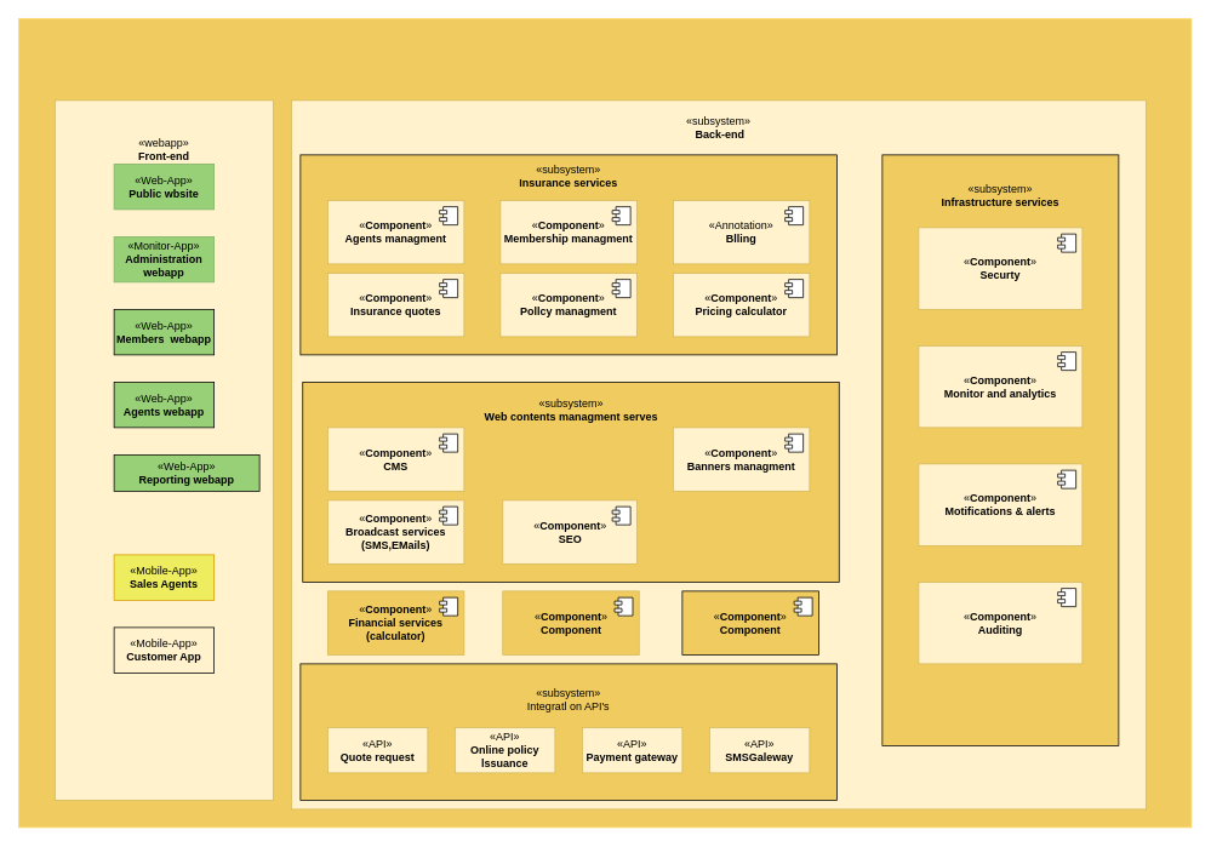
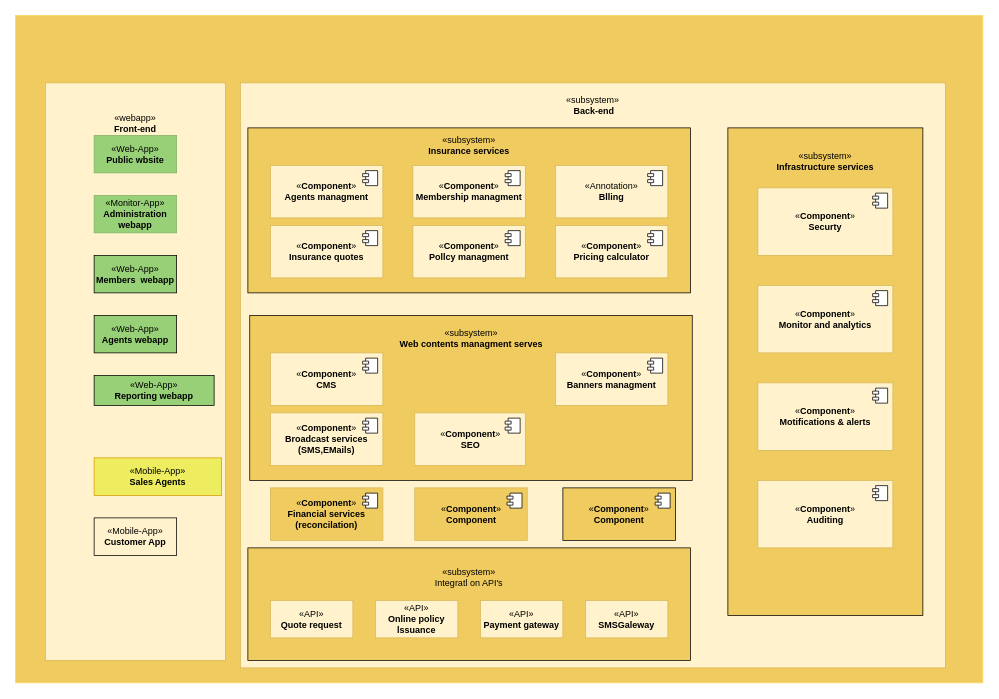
  <mxCell id="0" />
  <mxCell id="1" parent="0" />
  <mxCell id="2" value="&lt;b&gt;X&lt;br&gt;&lt;/b&gt;" style="html=1;whiteSpace=wrap;fillColor=#F0CC60;strokeColor=#FFD966;" vertex="1" parent="1"><mxGeometry x="20" y="20" width="1290" height="890" as="geometry" /></mxCell>
  <mxCell id="3" value="«webapp»&lt;br&gt;&lt;b&gt;Front-end&lt;br&gt;&lt;br&gt;&lt;br&gt;&lt;br&gt;&lt;br&gt;&lt;br&gt;&lt;br&gt;&lt;br&gt;&lt;br&gt;&lt;br&gt;&lt;br&gt;&lt;br&gt;&lt;br&gt;&lt;br&gt;&lt;br&gt;&lt;br&gt;&lt;br&gt;&lt;br&gt;&lt;br&gt;&lt;br&gt;&lt;br&gt;&lt;br&gt;&lt;br&gt;&lt;br&gt;&lt;br&gt;&lt;br&gt;&lt;br&gt;&lt;br&gt;&lt;br&gt;&lt;br&gt;&lt;br&gt;&lt;br&gt;&lt;br&gt;&lt;br&gt;&lt;br&gt;&lt;br&gt;&lt;br&gt;&lt;br&gt;&lt;br&gt;&lt;br&gt;&lt;br&gt;&lt;br&gt;&lt;br&gt;&lt;br&gt;&lt;br&gt;&lt;br&gt;&lt;br&gt;&lt;/b&gt;" style="html=1;whiteSpace=wrap;fillColor=#fff2cc;strokeColor=#d6b656;" vertex="1" parent="1"><mxGeometry x="60" y="110" width="240" height="770" as="geometry" /></mxCell>
  <mxCell id="4" value="«Web-App»&lt;br style=&quot;border-color: var(--border-color);&quot;&gt;&lt;b&gt;Reporting webapp&lt;/b&gt;" style="html=1;whiteSpace=wrap;fillColor=#97D077;" vertex="1" parent="1"><mxGeometry x="125" y="500" width="160" height="40" as="geometry" /></mxCell>
  <mxCell id="5" value="«Web-App»&lt;br style=&quot;border-color: var(--border-color);&quot;&gt;&lt;b&gt;Agents webapp&lt;/b&gt;" style="html=1;whiteSpace=wrap;fillColor=#97D077;" vertex="1" parent="1"><mxGeometry x="125" y="420" width="110" height="50" as="geometry" /></mxCell>
  <mxCell id="6" value="«Web-App»&lt;br style=&quot;border-color: var(--border-color);&quot;&gt;&lt;b&gt;Members&amp;nbsp; webapp&lt;/b&gt;" style="html=1;whiteSpace=wrap;fillColor=#97D077;" vertex="1" parent="1"><mxGeometry x="125" y="340" width="110" height="50" as="geometry" /></mxCell>
  <mxCell id="7" value="«Monitor-App»&lt;br style=&quot;border-color: var(--border-color);&quot;&gt;&lt;b&gt;Administration webapp&lt;/b&gt;" style="html=1;whiteSpace=wrap;fillColor=#97D077;strokeColor=#82b366;" vertex="1" parent="1"><mxGeometry x="125" y="260" width="110" height="50" as="geometry" /></mxCell>
  <mxCell id="8" value="«Web-App»&lt;br&gt;&lt;b&gt;Public wbsite&lt;/b&gt;" style="html=1;whiteSpace=wrap;fillColor=#97D077;strokeColor=#82b366;" vertex="1" parent="1"><mxGeometry x="125" y="180" width="110" height="50" as="geometry" /></mxCell>
  <mxCell id="9" value="«Mobile-App»&lt;br style=&quot;border-color: var(--border-color);&quot;&gt;&lt;b&gt;Customer App&lt;/b&gt;" style="html=1;whiteSpace=wrap;fillColor=#fff2cc;" vertex="1" parent="1"><mxGeometry x="125" y="690" width="110" height="50" as="geometry" /></mxCell>
- <mxCell id="10" value="«Mobile-App»&lt;br&gt;&lt;b&gt;Sales Agents&lt;/b&gt;" style="html=1;whiteSpace=wrap;fillColor=#EDED5F;strokeColor=#d79b00;" vertex="1" parent="1"><mxGeometry x="125" y="610" width="110" height="50" as="geometry" /></mxCell>
+ <mxCell id="10" value="«Mobile-App»&lt;br&gt;&lt;b&gt;Sales Agents&lt;/b&gt;" style="html=1;whiteSpace=wrap;fillColor=#EDED5F;strokeColor=#d79b00;" vertex="1" parent="1"><mxGeometry x="125" y="610" width="170" height="50" as="geometry" /></mxCell>
  <mxCell id="11" value="«subsystem»&lt;br&gt;&lt;b&gt;&amp;nbsp;Back-end&lt;br&gt;&lt;br&gt;&lt;br&gt;&lt;br&gt;&lt;br&gt;&lt;br&gt;&lt;br&gt;&lt;br&gt;&lt;br&gt;&lt;br&gt;&lt;br&gt;&lt;br&gt;&lt;br&gt;&lt;br&gt;&lt;br&gt;&lt;br&gt;&lt;br&gt;&lt;br&gt;&lt;br&gt;&lt;br&gt;&lt;br&gt;&lt;br&gt;&lt;br&gt;&lt;br&gt;&lt;br&gt;&lt;br&gt;&lt;br&gt;&lt;br&gt;&lt;br&gt;&lt;br&gt;&lt;br&gt;&lt;br&gt;&lt;br&gt;&lt;br&gt;&lt;br&gt;&lt;br&gt;&lt;br&gt;&lt;br&gt;&lt;br&gt;&lt;br&gt;&lt;br&gt;&lt;br&gt;&lt;br&gt;&lt;br&gt;&lt;br&gt;&lt;br&gt;&lt;br&gt;&lt;br&gt;&lt;br&gt;&lt;br&gt;&lt;br&gt;&lt;/b&gt;" style="html=1;whiteSpace=wrap;fillColor=#FFF2CC;strokeColor=#d6b656;" vertex="1" parent="1"><mxGeometry x="320" y="110" width="940" height="780" as="geometry" /></mxCell>
  <mxCell id="12" value="«subsystem»&lt;br style=&quot;border-color: var(--border-color);&quot;&gt;&lt;b style=&quot;border-color: var(--border-color);&quot;&gt;Insurance services&lt;br&gt;&lt;br&gt;&lt;br&gt;&lt;br&gt;&lt;br&gt;&lt;br&gt;&lt;br&gt;&lt;br&gt;&lt;br&gt;&lt;br&gt;&lt;br&gt;&lt;br&gt;&lt;br style=&quot;border-color: var(--border-color);&quot;&gt;&lt;/b&gt;" style="html=1;whiteSpace=wrap;fillColor=#F0CC60;" vertex="1" parent="1"><mxGeometry x="330" y="170" width="590" height="220" as="geometry" /></mxCell>
  <mxCell id="13" value="«&lt;b style=&quot;border-color: var(--border-color);&quot;&gt;Component&lt;/b&gt;»&lt;br&gt;&lt;b&gt;Agents managment&lt;/b&gt;" style="html=1;dropTarget=0;whiteSpace=wrap;fillColor=#fff2cc;strokeColor=#d6b656;" vertex="1" parent="1"><mxGeometry x="360" y="220" width="150" height="70" as="geometry" /></mxCell>
  <mxCell id="14" value="" style="shape=module;jettyWidth=8;jettyHeight=4;" vertex="1" parent="13"><mxGeometry x="1" width="20" height="20" relative="1" as="geometry"><mxPoint x="-27" y="7" as="offset" /></mxGeometry></mxCell>
  <mxCell id="15" value="«&lt;b style=&quot;border-color: var(--border-color);&quot;&gt;Component&lt;/b&gt;»&lt;br&gt;&lt;b&gt;Membership managment&lt;/b&gt;" style="html=1;dropTarget=0;whiteSpace=wrap;fillColor=#fff2cc;strokeColor=#d6b656;" vertex="1" parent="1"><mxGeometry x="550" y="220" width="150" height="70" as="geometry" /></mxCell>
  <mxCell id="16" value="" style="shape=module;jettyWidth=8;jettyHeight=4;" vertex="1" parent="15"><mxGeometry x="1" width="20" height="20" relative="1" as="geometry"><mxPoint x="-27" y="7" as="offset" /></mxGeometry></mxCell>
  <mxCell id="17" value="«Annotation»&lt;br&gt;&lt;b&gt;Blling&lt;/b&gt;" style="html=1;dropTarget=0;whiteSpace=wrap;fillColor=#fff2cc;strokeColor=#d6b656;" vertex="1" parent="1"><mxGeometry x="740" y="220" width="150" height="70" as="geometry" /></mxCell>
  <mxCell id="18" value="" style="shape=module;jettyWidth=8;jettyHeight=4;" vertex="1" parent="17"><mxGeometry x="1" width="20" height="20" relative="1" as="geometry"><mxPoint x="-27" y="7" as="offset" /></mxGeometry></mxCell>
  <mxCell id="19" value="«&lt;b style=&quot;border-color: var(--border-color);&quot;&gt;Component&lt;/b&gt;»&lt;br&gt;&lt;b&gt;Insurance quotes&lt;/b&gt;" style="html=1;dropTarget=0;whiteSpace=wrap;fillColor=#fff2cc;strokeColor=#d6b656;" vertex="1" parent="1"><mxGeometry x="360" y="300" width="150" height="70" as="geometry" /></mxCell>
  <mxCell id="20" value="" style="shape=module;jettyWidth=8;jettyHeight=4;" vertex="1" parent="19"><mxGeometry x="1" width="20" height="20" relative="1" as="geometry"><mxPoint x="-27" y="7" as="offset" /></mxGeometry></mxCell>
  <mxCell id="21" value="«&lt;b style=&quot;border-color: var(--border-color);&quot;&gt;Component&lt;/b&gt;»&lt;br&gt;&lt;b&gt;Pollcy managment&lt;/b&gt;" style="html=1;dropTarget=0;whiteSpace=wrap;fillColor=#fff2cc;strokeColor=#d6b656;" vertex="1" parent="1"><mxGeometry x="550" y="300" width="150" height="70" as="geometry" /></mxCell>
  <mxCell id="22" value="" style="shape=module;jettyWidth=8;jettyHeight=4;" vertex="1" parent="21"><mxGeometry x="1" width="20" height="20" relative="1" as="geometry"><mxPoint x="-27" y="7" as="offset" /></mxGeometry></mxCell>
  <mxCell id="23" value="«&lt;b style=&quot;border-color: var(--border-color);&quot;&gt;Component&lt;/b&gt;»&lt;br&gt;&lt;b&gt;Pricing calculator&lt;/b&gt;" style="html=1;dropTarget=0;whiteSpace=wrap;fillColor=#fff2cc;strokeColor=#d6b656;" vertex="1" parent="1"><mxGeometry x="740" y="300" width="150" height="70" as="geometry" /></mxCell>
  <mxCell id="24" value="" style="shape=module;jettyWidth=8;jettyHeight=4;" vertex="1" parent="23"><mxGeometry x="1" width="20" height="20" relative="1" as="geometry"><mxPoint x="-27" y="7" as="offset" /></mxGeometry></mxCell>
  <mxCell id="25" value="«subsystem»&lt;br style=&quot;border-color: var(--border-color);&quot;&gt;&lt;b&gt;Web contents managment serves&lt;br&gt;&lt;/b&gt;&lt;br&gt;&lt;br&gt;&lt;br&gt;&lt;br&gt;&lt;br&gt;&lt;br&gt;&lt;br&gt;&lt;br&gt;&lt;br&gt;&lt;br&gt;&lt;br&gt;" style="html=1;whiteSpace=wrap;fillColor=#F0CC60;" vertex="1" parent="1"><mxGeometry x="332.5" y="420" width="590" height="220" as="geometry" /></mxCell>
  <mxCell id="26" value="«&lt;b style=&quot;border-color: var(--border-color);&quot;&gt;Component&lt;/b&gt;»&lt;br&gt;&lt;b&gt;CMS&lt;/b&gt;" style="html=1;dropTarget=0;whiteSpace=wrap;fillColor=#fff2cc;strokeColor=#d6b656;" vertex="1" parent="1"><mxGeometry x="360" y="470" width="150" height="70" as="geometry" /></mxCell>
  <mxCell id="27" value="" style="shape=module;jettyWidth=8;jettyHeight=4;" vertex="1" parent="26"><mxGeometry x="1" width="20" height="20" relative="1" as="geometry"><mxPoint x="-27" y="7" as="offset" /></mxGeometry></mxCell>
  <mxCell id="28" value="«&lt;b style=&quot;border-color: var(--border-color);&quot;&gt;Component&lt;/b&gt;»&lt;br&gt;&lt;b&gt;Accounts managment&lt;/b&gt;" style="html=1;dropTarget=0;whiteSpace=wrap;fillColor=#fff2cc;strokeColor=#d6b656;" vertex="1" parent="1"><mxGeometry x="1050" y="590" width="150" height="70" as="geometry" /></mxCell>
  <mxCell id="29" value="" style="shape=module;jettyWidth=8;jettyHeight=4;" vertex="1" parent="28"><mxGeometry x="1" width="20" height="20" relative="1" as="geometry"><mxPoint x="-27" y="7" as="offset" /></mxGeometry></mxCell>
  <mxCell id="30" value="«&lt;b style=&quot;border-color: var(--border-color);&quot;&gt;Component&lt;/b&gt;»&lt;br&gt;&lt;b&gt;Banners managment&lt;/b&gt;" style="html=1;dropTarget=0;whiteSpace=wrap;fillColor=#fff2cc;strokeColor=#d6b656;" vertex="1" parent="1"><mxGeometry x="740" y="470" width="150" height="70" as="geometry" /></mxCell>
  <mxCell id="31" value="" style="shape=module;jettyWidth=8;jettyHeight=4;" vertex="1" parent="30"><mxGeometry x="1" width="20" height="20" relative="1" as="geometry"><mxPoint x="-27" y="7" as="offset" /></mxGeometry></mxCell>
  <mxCell id="32" value="«&lt;b style=&quot;border-color: var(--border-color);&quot;&gt;Component&lt;/b&gt;»&lt;br&gt;&lt;b&gt;Broadcast services&lt;br&gt;(SMS,EMails)&lt;br&gt;&lt;/b&gt;" style="html=1;dropTarget=0;whiteSpace=wrap;fillColor=#fff2cc;strokeColor=#d6b656;" vertex="1" parent="1"><mxGeometry x="360" y="550" width="150" height="70" as="geometry" /></mxCell>
  <mxCell id="33" value="" style="shape=module;jettyWidth=8;jettyHeight=4;" vertex="1" parent="32"><mxGeometry x="1" width="20" height="20" relative="1" as="geometry"><mxPoint x="-27" y="7" as="offset" /></mxGeometry></mxCell>
  <mxCell id="34" value="«&lt;b style=&quot;border-color: var(--border-color);&quot;&gt;Component&lt;/b&gt;»&lt;br&gt;&lt;b&gt;SEO&lt;/b&gt;" style="html=1;dropTarget=0;whiteSpace=wrap;fillColor=#fff2cc;strokeColor=#d6b656;" vertex="1" parent="1"><mxGeometry x="552.5" y="550" width="147.5" height="70" as="geometry" /></mxCell>
  <mxCell id="35" value="" style="shape=module;jettyWidth=8;jettyHeight=4;" vertex="1" parent="34"><mxGeometry x="1" width="20" height="20" relative="1" as="geometry"><mxPoint x="-27" y="7" as="offset" /></mxGeometry></mxCell>
  <mxCell id="36" value="«&lt;b style=&quot;border-color: var(--border-color);&quot;&gt;Component&lt;/b&gt;»&lt;br&gt;&lt;b&gt;Component&lt;/b&gt;" style="html=1;dropTarget=0;whiteSpace=wrap;fillColor=#F0CC60;" vertex="1" parent="1"><mxGeometry x="750" width="150" height="70" as="geometry" y="650" /></mxCell>
  <mxCell id="37" value="" style="shape=module;jettyWidth=8;jettyHeight=4;" vertex="1" parent="36"><mxGeometry x="1" width="20" height="20" relative="1" as="geometry"><mxPoint x="-27" y="7" as="offset" /></mxGeometry></mxCell>
  <mxCell id="38" value="«&lt;b style=&quot;border-color: var(--border-color);&quot;&gt;Component&lt;/b&gt;»&lt;br&gt;&lt;b&gt;Component&lt;/b&gt;" style="html=1;dropTarget=0;whiteSpace=wrap;fillColor=#F0CC60;strokeColor=#d6b656;" vertex="1" parent="1"><mxGeometry x="552.5" width="150" height="70" as="geometry" y="650" /></mxCell>
  <mxCell id="39" value="" style="shape=module;jettyWidth=8;jettyHeight=4;" vertex="1" parent="38"><mxGeometry x="1" width="20" height="20" relative="1" as="geometry"><mxPoint x="-27" y="7" as="offset" /></mxGeometry></mxCell>
- <mxCell id="40" value="«&lt;b style=&quot;border-color: var(--border-color);&quot;&gt;Component&lt;/b&gt;»&lt;br&gt;&lt;b&gt;Financial services&lt;br&gt;(calculator)&lt;br&gt;&lt;/b&gt;" style="html=1;dropTarget=0;whiteSpace=wrap;fillColor=#F0CC60;strokeColor=#d6b656;" vertex="1" parent="1"><mxGeometry x="360" width="150" height="70" as="geometry" y="650" /></mxCell>
+ <mxCell id="40" value="«&lt;b style=&quot;border-color: var(--border-color);&quot;&gt;Component&lt;/b&gt;»&lt;br&gt;&lt;b&gt;Financial services&lt;br&gt;(reconcilation)&lt;br&gt;&lt;/b&gt;" style="html=1;dropTarget=0;whiteSpace=wrap;fillColor=#F0CC60;strokeColor=#d6b656;" vertex="1" parent="1"><mxGeometry x="360" width="150" height="70" as="geometry" y="650" /></mxCell>
  <mxCell id="41" value="" style="shape=module;jettyWidth=8;jettyHeight=4;" vertex="1" parent="40"><mxGeometry x="1" width="20" height="20" relative="1" as="geometry"><mxPoint x="-27" y="7" as="offset" /></mxGeometry></mxCell>
  <mxCell id="42" value="«subsystem»&lt;br&gt;Integratl on API's&lt;br&gt;&lt;br&gt;&lt;br&gt;&lt;br&gt;&lt;br&gt;&lt;br&gt;" style="html=1;whiteSpace=wrap;fillColor=#F0CC60;" vertex="1" parent="1"><mxGeometry x="330" y="730" width="590" height="150" as="geometry" /></mxCell>
  <mxCell id="43" value="«API»&lt;br&gt;&lt;b&gt;Quote request&lt;/b&gt;" style="html=1;whiteSpace=wrap;fillColor=#fff2cc;strokeColor=#d6b656;" vertex="1" parent="1"><mxGeometry x="360" y="800" width="110" height="50" as="geometry" /></mxCell>
  <mxCell id="44" value="«API»&lt;br&gt;&lt;b&gt;Online policy lssuance&lt;/b&gt;" style="html=1;whiteSpace=wrap;fillColor=#fff2cc;strokeColor=#d6b656;" vertex="1" parent="1"><mxGeometry x="500" y="800" width="110" height="50" as="geometry" /></mxCell>
  <mxCell id="45" value="«API»&lt;br&gt;&lt;b&gt;Payment gateway&lt;/b&gt;" style="html=1;whiteSpace=wrap;fillColor=#fff2cc;strokeColor=#d6b656;" vertex="1" parent="1"><mxGeometry x="640" y="800" width="110" height="50" as="geometry" /></mxCell>
  <mxCell id="46" value="«API»&lt;br&gt;&lt;b&gt;SMSGaleway&lt;/b&gt;" style="html=1;whiteSpace=wrap;fillColor=#fff2cc;strokeColor=#d6b656;" vertex="1" parent="1"><mxGeometry x="780" y="800" width="110" height="50" as="geometry" /></mxCell>
  <mxCell id="47" value="«subsystem»&lt;br&gt;&lt;b&gt;Infrastructure services&lt;br&gt;&lt;br&gt;&lt;br&gt;&lt;br&gt;&lt;br&gt;&lt;br&gt;&lt;br&gt;&lt;br&gt;&lt;br&gt;&lt;br&gt;&lt;br&gt;&lt;br&gt;&lt;br&gt;&lt;br&gt;&lt;br&gt;&lt;br&gt;&lt;br&gt;&lt;br&gt;&lt;br&gt;&lt;br&gt;&lt;br&gt;&lt;br&gt;&lt;br&gt;&lt;br&gt;&lt;br&gt;&lt;br&gt;&lt;br&gt;&lt;br&gt;&lt;br&gt;&lt;br&gt;&lt;br&gt;&lt;br&gt;&lt;br&gt;&lt;br&gt;&lt;br&gt;&lt;br&gt;&lt;br&gt;&lt;br&gt;&lt;br&gt;&lt;br&gt;&lt;/b&gt;" style="html=1;whiteSpace=wrap;fillColor=#F0CC60;" vertex="1" parent="1"><mxGeometry x="970" y="170" width="260" height="650" as="geometry" /></mxCell>
  <mxCell id="48" value="«&lt;b style=&quot;border-color: var(--border-color);&quot;&gt;Component&lt;/b&gt;»&lt;br&gt;&lt;b&gt;Securty&lt;/b&gt;" style="html=1;dropTarget=0;whiteSpace=wrap;fillColor=#fff2cc;strokeColor=#d6b656;" vertex="1" parent="1"><mxGeometry x="1010" y="250" width="180" height="90" as="geometry" /></mxCell>
  <mxCell id="49" value="" style="shape=module;jettyWidth=8;jettyHeight=4;" vertex="1" parent="48"><mxGeometry x="1" width="20" height="20" relative="1" as="geometry"><mxPoint x="-27" y="7" as="offset" /></mxGeometry></mxCell>
  <mxCell id="50" value="«&lt;b style=&quot;border-color: var(--border-color);&quot;&gt;Component&lt;/b&gt;»&lt;br&gt;&lt;b&gt;Monitor and analytics&lt;/b&gt;" style="html=1;dropTarget=0;whiteSpace=wrap;fillColor=#fff2cc;strokeColor=#d6b656;" vertex="1" parent="1"><mxGeometry x="1010" y="380" width="180" height="90" as="geometry" /></mxCell>
  <mxCell id="51" value="" style="shape=module;jettyWidth=8;jettyHeight=4;" vertex="1" parent="50"><mxGeometry x="1" width="20" height="20" relative="1" as="geometry"><mxPoint x="-27" y="7" as="offset" /></mxGeometry></mxCell>
  <mxCell id="52" value="«&lt;b style=&quot;border-color: var(--border-color);&quot;&gt;Component&lt;/b&gt;»&lt;br&gt;&lt;b&gt;Motifications &amp;amp; alerts&lt;/b&gt;" style="html=1;dropTarget=0;whiteSpace=wrap;fillColor=#fff2cc;strokeColor=#d6b656;" vertex="1" parent="1"><mxGeometry x="1010" y="510" width="180" height="90" as="geometry" /></mxCell>
  <mxCell id="53" value="" style="shape=module;jettyWidth=8;jettyHeight=4;" vertex="1" parent="52"><mxGeometry x="1" width="20" height="20" relative="1" as="geometry"><mxPoint x="-27" y="7" as="offset" /></mxGeometry></mxCell>
  <mxCell id="54" value="«&lt;b style=&quot;border-color: var(--border-color);&quot;&gt;Component&lt;/b&gt;»&lt;br&gt;&lt;b&gt;Auditing&lt;/b&gt;" style="html=1;dropTarget=0;whiteSpace=wrap;fillColor=#fff2cc;strokeColor=#d6b656;" vertex="1" parent="1"><mxGeometry x="1010" y="640" width="180" height="90" as="geometry" /></mxCell>
  <mxCell id="55" value="" style="shape=module;jettyWidth=8;jettyHeight=4;" vertex="1" parent="54"><mxGeometry x="1" width="20" height="20" relative="1" as="geometry"><mxPoint x="-27" y="7" as="offset" /></mxGeometry></mxCell>
